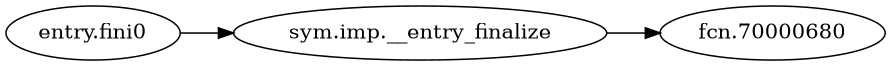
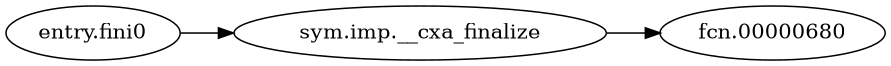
  digraph {
    rankdir=LR
    n1 [label="entry.fini0"]
-   n2 [label="sym.imp.__entry_finalize"]
-   n3 [label="fcn.70000680"]
+   n2 [label="sym.imp.__cxa_finalize"]
+   n3 [label="fcn.00000680"]
    n1 -> n2
    n2 -> n3
  }
